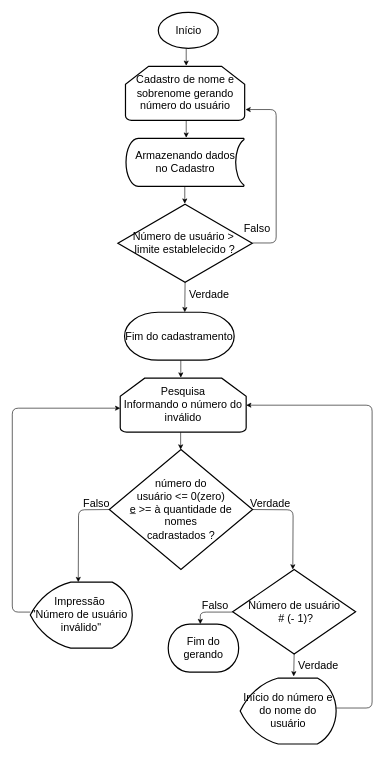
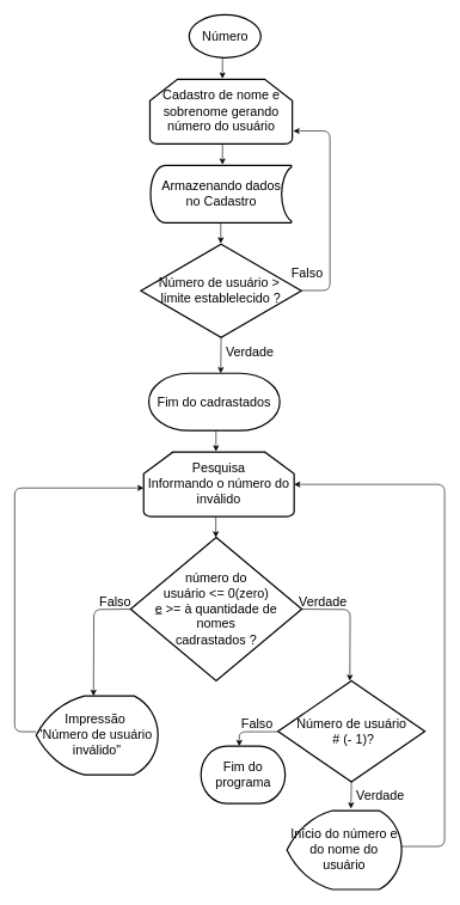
  <mxCell id="0" />
  <mxCell id="1" parent="0" />
  <mxCell id="2" value="" style="endArrow=classic;html=1;" edge="1" parent="1"><mxGeometry width="50" height="50" relative="1" as="geometry"><mxPoint x="310" y="80" as="sourcePoint" /><mxPoint x="310" y="109" as="targetPoint" /></mxGeometry></mxCell>
  <mxCell id="3" value="" style="endArrow=classic;html=1;" edge="1" parent="1"><mxGeometry width="50" height="50" relative="1" as="geometry"><mxPoint x="310" y="200" as="sourcePoint" /><mxPoint x="310" y="229" as="targetPoint" /></mxGeometry></mxCell>
  <mxCell id="4" value="&lt;font style=&quot;font-size: 18px&quot;&gt;número do &lt;br&gt;usuário &amp;lt;=&amp;nbsp;0(zero) &lt;br&gt;&lt;u&gt;e&lt;/u&gt; &amp;gt;= à quantidade de &lt;br&gt;nomes &lt;br&gt;cadrastados ?&lt;/font&gt;" style="strokeWidth=2;html=1;shape=mxgraph.flowchart.decision;whiteSpace=wrap;" vertex="1" parent="1"><mxGeometry x="181.75" y="749" width="239" height="200" as="geometry" /></mxCell>
  <mxCell id="5" value="" style="endArrow=classic;html=1;" edge="1" parent="1"><mxGeometry width="50" height="50" relative="1" as="geometry"><mxPoint x="300.75" y="720" as="sourcePoint" /><mxPoint x="300.75" y="749" as="targetPoint" /></mxGeometry></mxCell>
  <mxCell id="6" value="&lt;font style=&quot;font-size: 18px&quot;&gt;Verdade&lt;/font&gt;" style="text;html=1;resizable=0;autosize=1;align=center;verticalAlign=middle;points=[];fillColor=none;strokeColor=none;rounded=0;" vertex="1" parent="1"><mxGeometry x="410" y="829" width="80" height="20" as="geometry" /></mxCell>
  <mxCell id="7" value="" style="endArrow=classic;html=1;edgeStyle=orthogonalEdgeStyle;" edge="1" parent="1"><mxGeometry width="50" height="50" relative="1" as="geometry"><mxPoint x="420.75" y="849" as="sourcePoint" /><mxPoint x="487.75" y="949" as="targetPoint" /></mxGeometry></mxCell>
  <mxCell id="8" value="&lt;font style=&quot;font-size: 18px&quot;&gt;Início do número e do nome do usuário&lt;/font&gt;" style="strokeWidth=2;html=1;shape=mxgraph.flowchart.display;whiteSpace=wrap;" vertex="1" parent="1"><mxGeometry x="400" y="1130" width="160" height="110" as="geometry" /></mxCell>
- <mxCell id="9" value="&lt;font style=&quot;font-size: 18px&quot;&gt;Início&lt;/font&gt;" style="strokeWidth=2;html=1;shape=mxgraph.flowchart.start_1;whiteSpace=wrap;" vertex="1" parent="1"><mxGeometry x="263.5" y="20" width="100" height="60" as="geometry" /></mxCell>
+ <mxCell id="9" value="&lt;font style=&quot;font-size: 18px&quot;&gt;Número&lt;/font&gt;" style="strokeWidth=2;html=1;shape=mxgraph.flowchart.start_1;whiteSpace=wrap;" vertex="1" parent="1"><mxGeometry x="263.5" y="20" width="100" height="60" as="geometry" /></mxCell>
  <mxCell id="10" value="&lt;font style=&quot;font-size: 18px&quot;&gt;Armazenando dados&lt;br&gt;no Cadastro&lt;/font&gt;" style="strokeWidth=2;html=1;shape=mxgraph.flowchart.stored_data;whiteSpace=wrap;" vertex="1" parent="1"><mxGeometry x="209.63" y="230" width="197" height="80" as="geometry" /></mxCell>
  <mxCell id="11" value="" style="endArrow=classic;html=1;" edge="1" parent="1"><mxGeometry width="50" height="50" relative="1" as="geometry"><mxPoint x="301" y="600" as="sourcePoint" /><mxPoint x="301" y="629" as="targetPoint" /></mxGeometry></mxCell>
  <mxCell id="12" value="&lt;font style=&quot;font-size: 18px&quot;&gt;Número de usuário&lt;br&gt;&amp;nbsp;# (- 1)?&lt;/font&gt;" style="strokeWidth=2;html=1;shape=mxgraph.flowchart.decision;whiteSpace=wrap;" vertex="1" parent="1"><mxGeometry x="387.5" y="949" width="205" height="141" as="geometry" /></mxCell>
  <mxCell id="13" value="" style="endArrow=classic;html=1;entryX=0.558;entryY=-0.025;entryDx=0;entryDy=0;entryPerimeter=0;" edge="1" parent="1" target="8"><mxGeometry width="50" height="50" relative="1" as="geometry"><mxPoint x="490" y="1090" as="sourcePoint" /><mxPoint x="540" y="1040" as="targetPoint" /></mxGeometry></mxCell>
  <mxCell id="14" value="&lt;font style=&quot;font-size: 18px&quot;&gt;Verdade&lt;/font&gt;" style="text;html=1;resizable=0;autosize=1;align=center;verticalAlign=middle;points=[];fillColor=none;strokeColor=none;rounded=0;" vertex="1" parent="1"><mxGeometry x="490" y="1100" width="80" height="20" as="geometry" /></mxCell>
  <mxCell id="15" value="" style="endArrow=classic;html=1;edgeStyle=orthogonalEdgeStyle;entryX=0.5;entryY=0;entryDx=0;entryDy=0;entryPerimeter=0;" edge="1" parent="1"><mxGeometry width="50" height="50" relative="1" as="geometry"><mxPoint x="387.5" y="1020" as="sourcePoint" /><mxPoint x="333.5" y="1040" as="targetPoint" /><Array as="points"><mxPoint x="334" y="1020" /></Array></mxGeometry></mxCell>
  <mxCell id="16" value="&lt;font style=&quot;font-size: 18px&quot;&gt;Falso&lt;/font&gt;" style="text;html=1;resizable=0;autosize=1;align=center;verticalAlign=middle;points=[];fillColor=none;strokeColor=none;rounded=0;" vertex="1" parent="1"><mxGeometry x="327.5" y="1000" width="60" height="20" as="geometry" /></mxCell>
  <mxCell id="17" value="" style="endArrow=classic;html=1;edgeStyle=orthogonalEdgeStyle;" edge="1" parent="1"><mxGeometry width="50" height="50" relative="1" as="geometry"><mxPoint x="181.75" y="849" as="sourcePoint" /><mxPoint x="130" y="970" as="targetPoint" /></mxGeometry></mxCell>
- <mxCell id="18" value="&lt;span style=&quot;font-size: 18px&quot;&gt;Fim do gerando&lt;/span&gt;" style="strokeWidth=2;html=1;shape=mxgraph.flowchart.terminator;whiteSpace=wrap;" vertex="1" parent="1"><mxGeometry x="280" y="1040" width="117.5" height="80" as="geometry" /></mxCell>
+ <mxCell id="18" value="&lt;span style=&quot;font-size: 18px&quot;&gt;Fim do programa&lt;/span&gt;" style="strokeWidth=2;html=1;shape=mxgraph.flowchart.terminator;whiteSpace=wrap;" vertex="1" parent="1"><mxGeometry x="280" y="1040" width="117.5" height="80" as="geometry" /></mxCell>
  <mxCell id="19" value="" style="endArrow=classic;html=1;edgeStyle=orthogonalEdgeStyle;entryX=1;entryY=0.5;entryDx=0;entryDy=0;entryPerimeter=0;" edge="1" parent="1" target="23"><mxGeometry width="50" height="50" relative="1" as="geometry"><mxPoint x="560" y="1180" as="sourcePoint" /><mxPoint x="440" y="675" as="targetPoint" /><Array as="points"><mxPoint x="620" y="1180" /><mxPoint x="620" y="675" /></Array></mxGeometry></mxCell>
  <mxCell id="20" value="&lt;span style=&quot;font-size: 18px&quot;&gt;Impressão&amp;nbsp;&lt;/span&gt;&lt;br style=&quot;font-size: 18px&quot;&gt;&lt;span style=&quot;font-size: 18px&quot;&gt;&quot;Número de usuário&amp;nbsp;&lt;/span&gt;&lt;br style=&quot;font-size: 18px&quot;&gt;&lt;span style=&quot;font-size: 18px&quot;&gt;inválido&quot;&lt;/span&gt;" style="strokeWidth=2;html=1;shape=mxgraph.flowchart.display;whiteSpace=wrap;" vertex="1" parent="1"><mxGeometry x="50" y="970" width="170" height="110" as="geometry" /></mxCell>
  <mxCell id="21" value="" style="endArrow=classic;html=1;edgeStyle=orthogonalEdgeStyle;" edge="1" parent="1"><mxGeometry width="50" height="50" relative="1" as="geometry"><mxPoint x="50" y="1020" as="sourcePoint" /><mxPoint x="200" y="680" as="targetPoint" /><Array as="points"><mxPoint x="20" y="1020" /><mxPoint x="20" y="680" /></Array></mxGeometry></mxCell>
  <mxCell id="22" value="&lt;font style=&quot;font-size: 18px&quot;&gt;Falso&lt;/font&gt;" style="text;html=1;resizable=0;autosize=1;align=center;verticalAlign=middle;points=[];fillColor=none;strokeColor=none;rounded=0;" vertex="1" parent="1"><mxGeometry x="130" y="829" width="60" height="20" as="geometry" /></mxCell>
  <mxCell id="23" value="&lt;span style=&quot;font-size: 18px&quot;&gt;Pesquisa&lt;/span&gt;&lt;br style=&quot;font-size: 18px&quot;&gt;&lt;span style=&quot;font-size: 18px&quot;&gt;Informando o número do inválido&lt;/span&gt;" style="strokeWidth=2;html=1;shape=mxgraph.flowchart.loop_limit;whiteSpace=wrap;" vertex="1" parent="1"><mxGeometry x="200" y="630" width="210" height="90" as="geometry" /></mxCell>
  <mxCell id="24" value="&lt;span style=&quot;font-size: 18px&quot;&gt;Cadastro de nome e sobrenome gerando número do usuário&lt;/span&gt;" style="strokeWidth=2;html=1;shape=mxgraph.flowchart.loop_limit;whiteSpace=wrap;" vertex="1" parent="1"><mxGeometry x="208.75" y="110" width="198.75" height="90" as="geometry" /></mxCell>
- <mxCell id="25" value="&lt;font style=&quot;font-size: 18px&quot;&gt;Fim do cadastramento&lt;/font&gt;" style="strokeWidth=2;html=1;shape=mxgraph.flowchart.terminator;whiteSpace=wrap;" vertex="1" parent="1"><mxGeometry x="207.19" y="520" width="182.81" height="80" as="geometry" /></mxCell>
+ <mxCell id="25" value="&lt;font style=&quot;font-size: 18px&quot;&gt;Fim do cadrastados&lt;/font&gt;" style="strokeWidth=2;html=1;shape=mxgraph.flowchart.terminator;whiteSpace=wrap;" vertex="1" parent="1"><mxGeometry x="207.19" y="520" width="182.81" height="80" as="geometry" /></mxCell>
  <mxCell id="26" value="" style="endArrow=classic;html=1;" edge="1" parent="1"><mxGeometry width="50" height="50" relative="1" as="geometry"><mxPoint x="307.63" y="310" as="sourcePoint" /><mxPoint x="307.63" y="339" as="targetPoint" /></mxGeometry></mxCell>
  <mxCell id="27" value="&lt;font style=&quot;font-size: 18px&quot;&gt;Número de usuário &amp;gt;&amp;nbsp;&lt;br&gt;limite establelecido ?&lt;/font&gt;" style="strokeWidth=2;html=1;shape=mxgraph.flowchart.decision;whiteSpace=wrap;" vertex="1" parent="1"><mxGeometry x="196.09" y="340" width="224.07" height="130" as="geometry" /></mxCell>
  <mxCell id="28" value="" style="endArrow=classic;html=1;exitX=0.5;exitY=1;exitDx=0;exitDy=0;exitPerimeter=0;" edge="1" parent="1" source="27"><mxGeometry width="50" height="50" relative="1" as="geometry"><mxPoint x="308" y="500" as="sourcePoint" /><mxPoint x="307.62" y="520" as="targetPoint" /></mxGeometry></mxCell>
  <mxCell id="29" value="" style="endArrow=classic;html=1;exitX=0.5;exitY=1;exitDx=0;exitDy=0;exitPerimeter=0;edgeStyle=orthogonalEdgeStyle;entryX=1.007;entryY=0.8;entryDx=0;entryDy=0;entryPerimeter=0;" edge="1" parent="1" target="24"><mxGeometry width="50" height="50" relative="1" as="geometry"><mxPoint x="420.755" y="404.5" as="sourcePoint" /><mxPoint x="460" y="180" as="targetPoint" /><Array as="points"><mxPoint x="460" y="405" /><mxPoint x="460" y="182" /></Array></mxGeometry></mxCell>
  <mxCell id="30" value="&lt;font style=&quot;font-size: 18px&quot;&gt;Falso&lt;/font&gt;" style="text;html=1;resizable=0;autosize=1;align=center;verticalAlign=middle;points=[];fillColor=none;strokeColor=none;rounded=0;" vertex="1" parent="1"><mxGeometry x="397.5" y="370" width="60" height="20" as="geometry" /></mxCell>
  <mxCell id="31" value="&lt;font style=&quot;font-size: 18px&quot;&gt;Verdade&lt;/font&gt;" style="text;html=1;resizable=0;autosize=1;align=center;verticalAlign=middle;points=[];fillColor=none;strokeColor=none;rounded=0;" vertex="1" parent="1"><mxGeometry x="307.5" y="480" width="80" height="20" as="geometry" /></mxCell>
